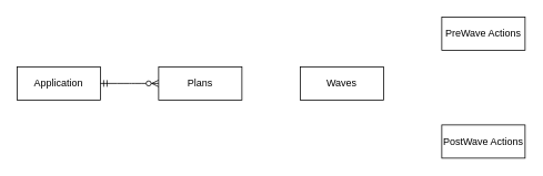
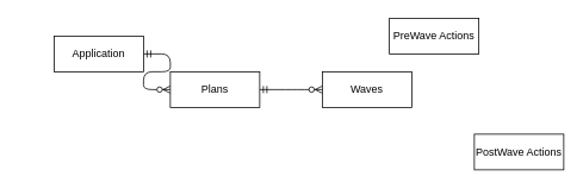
  <mxCell id="0" />
  <mxCell id="1" parent="0" />
- <mxCell id="2" value="Application" style="whiteSpace=wrap;html=1;align=center;" vertex="1" parent="1"><mxGeometry x="20" y="80" width="100" height="40" as="geometry" /></mxCell>
+ <mxCell id="2" value="Application" style="whiteSpace=wrap;html=1;align=center;" vertex="1" parent="1"><mxGeometry x="60" y="40" width="100" height="40" as="geometry" /></mxCell>
  <mxCell id="3" value="" style="edgeStyle=entityRelationEdgeStyle;fontSize=12;html=1;endArrow=ERzeroToMany;startArrow=ERmandOne;exitX=1;exitY=0.5;exitDx=0;exitDy=0;" edge="1" parent="1" source="2" target="4"><mxGeometry width="100" height="100" relative="1" as="geometry"><mxPoint x="290" y="340" as="sourcePoint" /><mxPoint x="240" y="100" as="targetPoint" /></mxGeometry></mxCell>
  <mxCell id="4" value="Plans" style="whiteSpace=wrap;html=1;align=center;" vertex="1" parent="1"><mxGeometry x="190" y="80" width="100" height="40" as="geometry" /></mxCell>
+ <mxCell id="5" value="" style="edgeStyle=entityRelationEdgeStyle;fontSize=12;html=1;endArrow=ERzeroToMany;startArrow=ERmandOne;" edge="1" parent="1" source="4" target="6"><mxGeometry width="100" height="100" relative="1" as="geometry"><mxPoint x="350" y="110" as="sourcePoint" /><mxPoint x="370" y="100" as="targetPoint" /></mxGeometry></mxCell>
  <mxCell id="6" value="Waves" style="whiteSpace=wrap;html=1;align=center;" vertex="1" parent="1"><mxGeometry x="360" y="80" width="100" height="40" as="geometry" /></mxCell>
- <mxCell id="7" value="PreWave Actions" style="whiteSpace=wrap;html=1;align=center;" vertex="1" parent="1"><mxGeometry x="530" y="20" width="100" height="40" as="geometry" /></mxCell>
+ <mxCell id="7" value="PreWave Actions" style="whiteSpace=wrap;html=1;align=center;" vertex="1" parent="1"><mxGeometry x="435" y="20" width="100" height="40" as="geometry" /></mxCell>
  <mxCell id="8" value="PostWave Actions" style="whiteSpace=wrap;html=1;align=center;" vertex="1" parent="1"><mxGeometry x="530" y="150" width="100" height="40" as="geometry" /></mxCell>
